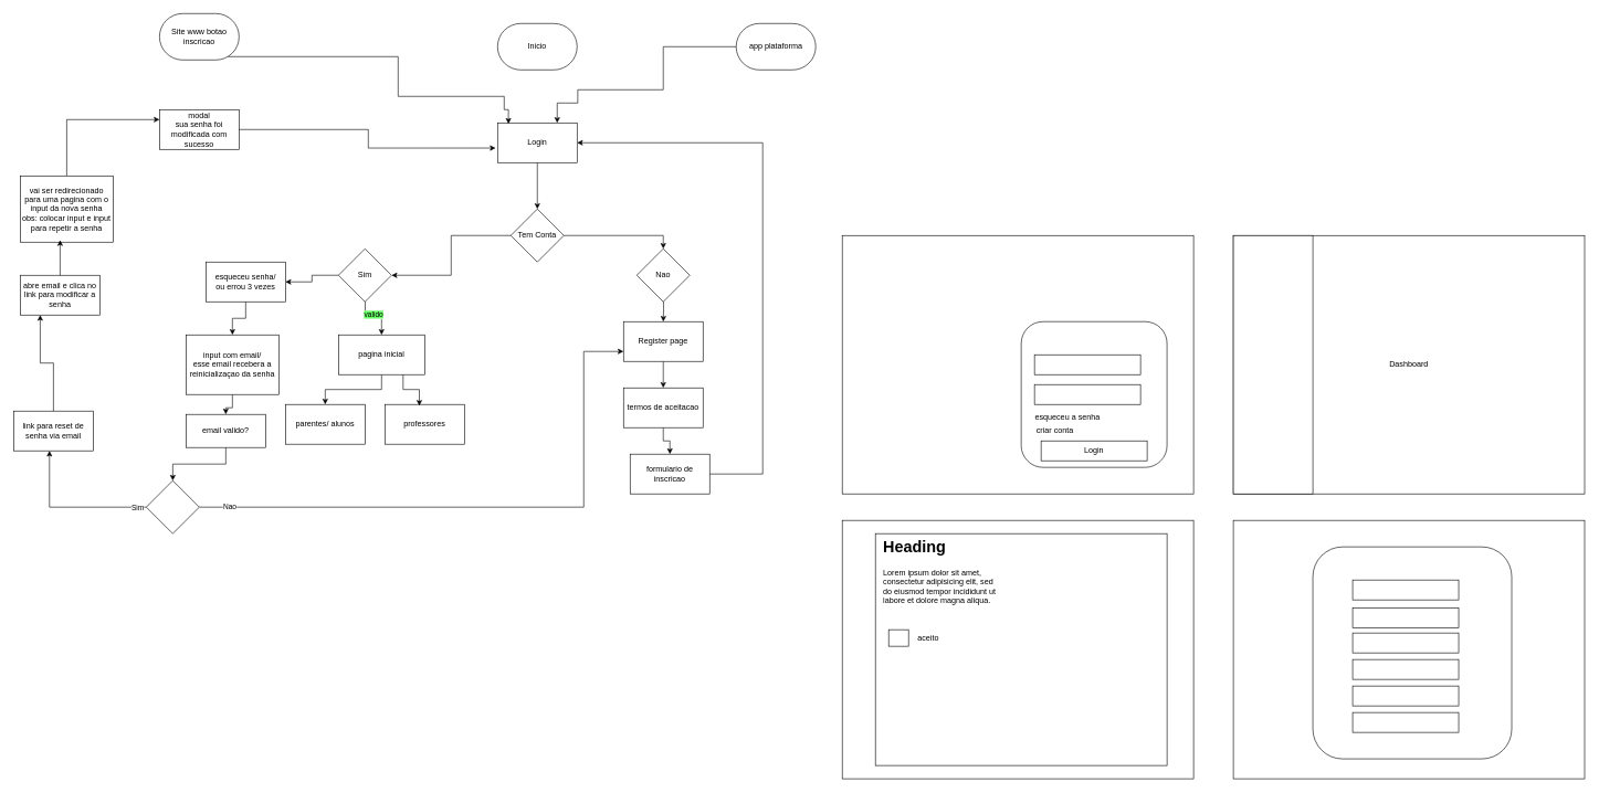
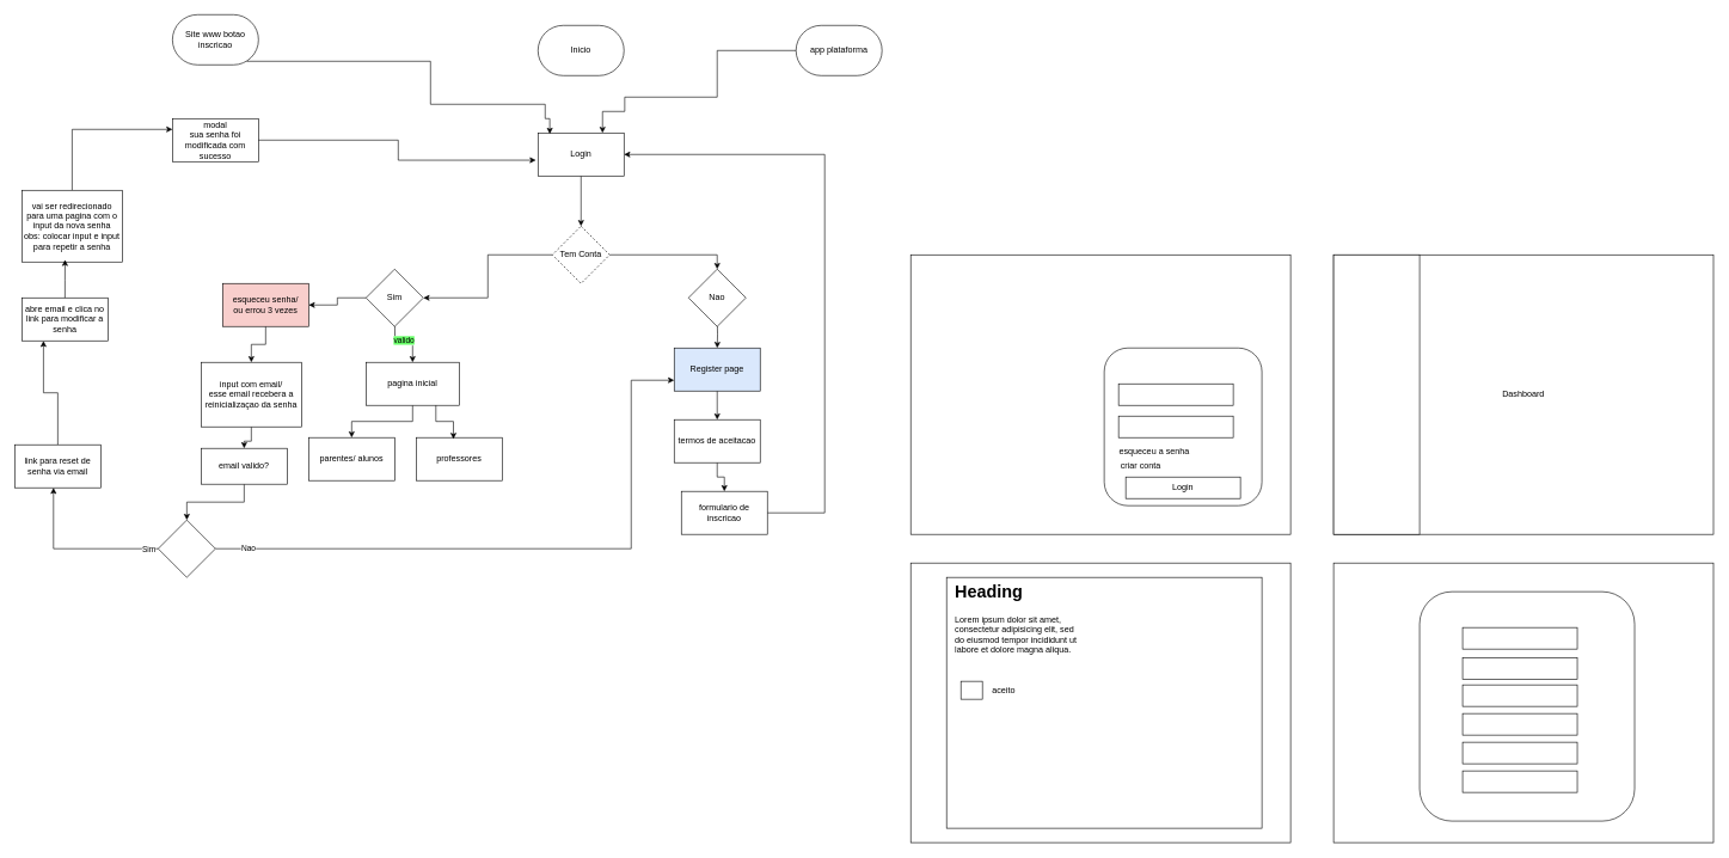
  <mxCell id="0" />
  <mxCell id="1" parent="0" />
  <mxCell id="2" value="Inicio" style="rounded=1;whiteSpace=wrap;html=1;arcSize=50;" vertex="1" parent="1"><mxGeometry x="750" y="35" width="120" height="70" as="geometry" /></mxCell>
  <mxCell id="3" style="edgeStyle=orthogonalEdgeStyle;rounded=0;orthogonalLoop=1;jettySize=auto;html=1;entryX=1;entryY=0.5;entryDx=0;entryDy=0;" edge="1" parent="1" source="5" target="27"><mxGeometry relative="1" as="geometry"><mxPoint x="610" y="415" as="targetPoint" /></mxGeometry></mxCell>
  <mxCell id="4" style="edgeStyle=orthogonalEdgeStyle;rounded=0;orthogonalLoop=1;jettySize=auto;html=1;entryX=0.5;entryY=0;entryDx=0;entryDy=0;" edge="1" parent="1" source="5" target="28"><mxGeometry relative="1" as="geometry"><mxPoint x="990" y="365" as="targetPoint" /></mxGeometry></mxCell>
- <mxCell id="5" value="Tem Conta" style="rhombus;whiteSpace=wrap;html=1;" vertex="1" parent="1"><mxGeometry x="770" y="315" width="80" height="80" as="geometry" /></mxCell>
+ <mxCell id="5" value="Tem Conta" style="rhombus;whiteSpace=wrap;html=1;dashed=1;" vertex="1" parent="1"><mxGeometry x="770" y="315" width="80" height="80" as="geometry" /></mxCell>
  <mxCell id="6" style="edgeStyle=orthogonalEdgeStyle;rounded=0;orthogonalLoop=1;jettySize=auto;html=1;entryX=0.5;entryY=0;entryDx=0;entryDy=0;" edge="1" parent="1" target="18"><mxGeometry relative="1" as="geometry"><mxPoint x="550" y="445" as="sourcePoint" /></mxGeometry></mxCell>
  <mxCell id="7" value="&lt;span style=&quot;background-color: rgb(102, 255, 102);&quot;&gt;valido&lt;/span&gt;" style="edgeLabel;html=1;align=center;verticalAlign=middle;resizable=0;points=[];" vertex="1" connectable="0" parent="6"><mxGeometry x="0.018" y="1" relative="1" as="geometry"><mxPoint as="offset" /></mxGeometry></mxCell>
  <mxCell id="8" style="edgeStyle=orthogonalEdgeStyle;rounded=0;orthogonalLoop=1;jettySize=auto;html=1;entryX=0.5;entryY=0;entryDx=0;entryDy=0;" edge="1" parent="1" target="12"><mxGeometry relative="1" as="geometry"><mxPoint x="1000" y="445" as="sourcePoint" /></mxGeometry></mxCell>
  <mxCell id="9" style="edgeStyle=orthogonalEdgeStyle;rounded=0;orthogonalLoop=1;jettySize=auto;html=1;" edge="1" parent="1" source="10" target="5"><mxGeometry relative="1" as="geometry" /></mxCell>
  <mxCell id="10" value="Login" style="rounded=0;whiteSpace=wrap;html=1;" vertex="1" parent="1"><mxGeometry x="750" y="185" width="120" height="60" as="geometry" /></mxCell>
  <mxCell id="11" style="edgeStyle=orthogonalEdgeStyle;rounded=0;orthogonalLoop=1;jettySize=auto;html=1;entryX=0.5;entryY=0;entryDx=0;entryDy=0;" edge="1" parent="1" source="12" target="14"><mxGeometry relative="1" as="geometry" /></mxCell>
- <mxCell id="12" value="Register page" style="rounded=0;whiteSpace=wrap;html=1;" vertex="1" parent="1"><mxGeometry x="940" y="485" width="120" height="60" as="geometry" /></mxCell>
+ <mxCell id="12" value="Register page" style="rounded=0;whiteSpace=wrap;html=1;fillColor=#dae8fc;" vertex="1" parent="1"><mxGeometry x="940" y="485" width="120" height="60" as="geometry" /></mxCell>
  <mxCell id="13" style="edgeStyle=orthogonalEdgeStyle;rounded=0;orthogonalLoop=1;jettySize=auto;html=1;entryX=0.5;entryY=0;entryDx=0;entryDy=0;" edge="1" parent="1" source="14" target="16"><mxGeometry relative="1" as="geometry" /></mxCell>
  <mxCell id="14" value="termos de aceitacao" style="rounded=0;whiteSpace=wrap;html=1;" vertex="1" parent="1"><mxGeometry x="940" y="585" width="120" height="60" as="geometry" /></mxCell>
  <mxCell id="15" style="edgeStyle=orthogonalEdgeStyle;rounded=0;orthogonalLoop=1;jettySize=auto;html=1;entryX=1;entryY=0.5;entryDx=0;entryDy=0;" edge="1" parent="1" source="16" target="10"><mxGeometry relative="1" as="geometry"><Array as="points"><mxPoint x="1150" y="715" /><mxPoint x="1150" y="215" /></Array></mxGeometry></mxCell>
  <mxCell id="16" value="formulario de inscricao" style="rounded=0;whiteSpace=wrap;html=1;" vertex="1" parent="1"><mxGeometry x="950" y="685" width="120" height="60" as="geometry" /></mxCell>
  <mxCell id="17" style="edgeStyle=orthogonalEdgeStyle;rounded=0;orthogonalLoop=1;jettySize=auto;html=1;entryX=0.5;entryY=0;entryDx=0;entryDy=0;" edge="1" parent="1" source="18" target="19"><mxGeometry relative="1" as="geometry" /></mxCell>
  <mxCell id="18" value="pagina inicial" style="rounded=0;whiteSpace=wrap;html=1;" vertex="1" parent="1"><mxGeometry x="510" y="505" width="130" height="60" as="geometry" /></mxCell>
  <mxCell id="19" value="parentes/ alunos" style="rounded=0;whiteSpace=wrap;html=1;" vertex="1" parent="1"><mxGeometry x="430" y="610" width="120" height="60" as="geometry" /></mxCell>
  <mxCell id="20" value="professores" style="rounded=0;whiteSpace=wrap;html=1;" vertex="1" parent="1"><mxGeometry x="580" y="610" width="120" height="60" as="geometry" /></mxCell>
  <mxCell id="21" style="edgeStyle=orthogonalEdgeStyle;rounded=0;orthogonalLoop=1;jettySize=auto;html=1;exitX=0.75;exitY=1;exitDx=0;exitDy=0;entryX=0.433;entryY=0.033;entryDx=0;entryDy=0;entryPerimeter=0;" edge="1" parent="1" source="18" target="20"><mxGeometry relative="1" as="geometry" /></mxCell>
  <mxCell id="22" style="edgeStyle=orthogonalEdgeStyle;rounded=0;orthogonalLoop=1;jettySize=auto;html=1;entryX=0.5;entryY=0;entryDx=0;entryDy=0;" edge="1" parent="1" source="23" target="56"><mxGeometry relative="1" as="geometry" /></mxCell>
- <mxCell id="23" value="esqueceu senha/&lt;div&gt;ou errou 3 vezes&lt;/div&gt;" style="whiteSpace=wrap;html=1;rounded=0;" vertex="1" parent="1"><mxGeometry x="310" y="395" width="120" height="60" as="geometry" /></mxCell>
+ <mxCell id="23" value="esqueceu senha/&lt;div&gt;ou errou 3 vezes&lt;/div&gt;" style="whiteSpace=wrap;html=1;rounded=0;fillColor=#f8cecc;" vertex="1" parent="1"><mxGeometry x="310" y="395" width="120" height="60" as="geometry" /></mxCell>
  <mxCell id="24" style="edgeStyle=orthogonalEdgeStyle;rounded=0;orthogonalLoop=1;jettySize=auto;html=1;entryX=0.25;entryY=1;entryDx=0;entryDy=0;" edge="1" parent="1" source="25" target="64"><mxGeometry relative="1" as="geometry" /></mxCell>
  <mxCell id="25" value="link para reset de senha via email" style="whiteSpace=wrap;html=1;rounded=0;" vertex="1" parent="1"><mxGeometry x="20" y="620" width="120" height="60" as="geometry" /></mxCell>
  <mxCell id="26" value="" style="edgeStyle=orthogonalEdgeStyle;rounded=0;orthogonalLoop=1;jettySize=auto;html=1;" edge="1" parent="1" source="27" target="23"><mxGeometry relative="1" as="geometry" /></mxCell>
  <mxCell id="27" value="Sim" style="rhombus;whiteSpace=wrap;html=1;" vertex="1" parent="1"><mxGeometry x="510" y="375" width="80" height="80" as="geometry" /></mxCell>
  <mxCell id="28" value="Nao" style="rhombus;whiteSpace=wrap;html=1;" vertex="1" parent="1"><mxGeometry x="960" y="375" width="80" height="80" as="geometry" /></mxCell>
  <mxCell id="29" style="edgeStyle=orthogonalEdgeStyle;rounded=0;orthogonalLoop=1;jettySize=auto;html=1;entryX=0.137;entryY=0.023;entryDx=0;entryDy=0;exitX=0.95;exitY=0.751;exitDx=0;exitDy=0;exitPerimeter=0;entryPerimeter=0;" edge="1" parent="1" source="30" target="10"><mxGeometry relative="1" as="geometry"><Array as="points"><mxPoint x="344" y="85" /><mxPoint x="600" y="85" /><mxPoint x="600" y="145" /><mxPoint x="760" y="145" /><mxPoint x="760" y="165" /><mxPoint x="766" y="165" /></Array></mxGeometry></mxCell>
  <mxCell id="30" value="Site www botao inscricao" style="rounded=1;whiteSpace=wrap;html=1;arcSize=50;" vertex="1" parent="1"><mxGeometry x="240" y="20" width="120" height="70" as="geometry" /></mxCell>
  <mxCell id="31" style="edgeStyle=orthogonalEdgeStyle;rounded=0;orthogonalLoop=1;jettySize=auto;html=1;exitX=0;exitY=0.5;exitDx=0;exitDy=0;entryX=0.75;entryY=0;entryDx=0;entryDy=0;" edge="1" parent="1" source="32" target="10"><mxGeometry relative="1" as="geometry"><mxPoint x="1030" y="115" as="sourcePoint" /><mxPoint x="840" y="155" as="targetPoint" /><Array as="points"><mxPoint x="1000" y="70" /><mxPoint x="1000" y="135" /><mxPoint x="871" y="135" /><mxPoint x="871" y="155" /><mxPoint x="840" y="155" /></Array></mxGeometry></mxCell>
  <mxCell id="32" value="app plataforma" style="rounded=1;whiteSpace=wrap;html=1;arcSize=50;" vertex="1" parent="1"><mxGeometry x="1110" y="35" width="120" height="70" as="geometry" /></mxCell>
  <mxCell id="33" value="" style="rounded=0;whiteSpace=wrap;html=1;" vertex="1" parent="1"><mxGeometry x="1270" y="355" width="530" height="390" as="geometry" /></mxCell>
  <mxCell id="34" value="" style="rounded=1;whiteSpace=wrap;html=1;" vertex="1" parent="1"><mxGeometry x="1540" y="485" width="220" height="220" as="geometry" /></mxCell>
  <mxCell id="35" value="" style="rounded=0;whiteSpace=wrap;html=1;" vertex="1" parent="1"><mxGeometry x="1560" y="535" width="160" height="30" as="geometry" /></mxCell>
  <mxCell id="36" value="" style="rounded=0;whiteSpace=wrap;html=1;" vertex="1" parent="1"><mxGeometry x="1560" y="580" width="160" height="30" as="geometry" /></mxCell>
  <mxCell id="37" value="criar conta" style="text;html=1;align=center;verticalAlign=middle;whiteSpace=wrap;rounded=0;" vertex="1" parent="1"><mxGeometry x="1531" y="635" width="120" height="30" as="geometry" /></mxCell>
  <mxCell id="38" value="Login" style="rounded=0;whiteSpace=wrap;html=1;" vertex="1" parent="1"><mxGeometry x="1570" y="665" width="160" height="30" as="geometry" /></mxCell>
  <mxCell id="39" value="esqueceu a senha" style="text;html=1;align=center;verticalAlign=middle;whiteSpace=wrap;rounded=0;" vertex="1" parent="1"><mxGeometry x="1550" y="615" width="120" height="30" as="geometry" /></mxCell>
  <mxCell id="40" value="Dashboard" style="rounded=0;whiteSpace=wrap;html=1;" vertex="1" parent="1"><mxGeometry x="1860" y="355" width="530" height="390" as="geometry" /></mxCell>
  <mxCell id="41" value="" style="rounded=0;whiteSpace=wrap;html=1;" vertex="1" parent="1"><mxGeometry x="1860" y="355" width="120" height="390" as="geometry" /></mxCell>
  <mxCell id="42" value="" style="rounded=0;whiteSpace=wrap;html=1;" vertex="1" parent="1"><mxGeometry x="1270" y="785" width="530" height="390" as="geometry" /></mxCell>
  <mxCell id="43" value="" style="rounded=0;whiteSpace=wrap;html=1;" vertex="1" parent="1"><mxGeometry x="1320" y="805" width="440" height="350" as="geometry" /></mxCell>
  <mxCell id="44" value="&lt;h1 style=&quot;margin-top: 0px;&quot;&gt;Heading&lt;/h1&gt;&lt;h1 style=&quot;margin-top: 0px;&quot;&gt;&lt;p style=&quot;font-size: 12px; font-weight: 400;&quot;&gt;Lorem ipsum dolor sit amet, consectetur adipisicing elit, sed do eiusmod tempor incididunt ut labore et dolore magna aliqua.&lt;/p&gt;&lt;/h1&gt;&lt;h1 style=&quot;margin-top: 0px;&quot;&gt;Heading&lt;/h1&gt;&lt;h1 style=&quot;margin-top: 0px;&quot;&gt;&lt;p style=&quot;font-size: 12px; font-weight: 400;&quot;&gt;Lorem ipsum dolor sit amet, consectetur adipisicing elit, sed do eiusmod tempor incididunt ut labore et dolore magna aliqua.&lt;/p&gt;&lt;/h1&gt;" style="text;html=1;whiteSpace=wrap;overflow=hidden;rounded=0;" vertex="1" parent="1"><mxGeometry x="1330" y="805" width="180" height="120" as="geometry" /></mxCell>
  <mxCell id="45" value="" style="rounded=0;whiteSpace=wrap;html=1;" vertex="1" parent="1"><mxGeometry x="1340" y="950" width="30" height="25" as="geometry" /></mxCell>
  <mxCell id="46" value="aceito" style="text;html=1;align=center;verticalAlign=middle;whiteSpace=wrap;rounded=0;" vertex="1" parent="1"><mxGeometry x="1370" y="947.5" width="60" height="30" as="geometry" /></mxCell>
  <mxCell id="47" value="" style="rounded=0;whiteSpace=wrap;html=1;" vertex="1" parent="1"><mxGeometry x="1860" y="785" width="530" height="390" as="geometry" /></mxCell>
  <mxCell id="48" value="" style="rounded=1;whiteSpace=wrap;html=1;" vertex="1" parent="1"><mxGeometry x="1980" y="825" width="300" height="320" as="geometry" /></mxCell>
  <mxCell id="49" value="" style="rounded=0;whiteSpace=wrap;html=1;" vertex="1" parent="1"><mxGeometry x="2040" y="875" width="160" height="30" as="geometry" /></mxCell>
  <mxCell id="50" value="" style="rounded=0;whiteSpace=wrap;html=1;" vertex="1" parent="1"><mxGeometry x="2040" y="917.5" width="160" height="30" as="geometry" /></mxCell>
  <mxCell id="51" value="" style="rounded=0;whiteSpace=wrap;html=1;" vertex="1" parent="1"><mxGeometry x="2040" y="955" width="160" height="30" as="geometry" /></mxCell>
  <mxCell id="52" value="" style="rounded=0;whiteSpace=wrap;html=1;" vertex="1" parent="1"><mxGeometry x="2040" y="995" width="160" height="30" as="geometry" /></mxCell>
  <mxCell id="53" value="" style="rounded=0;whiteSpace=wrap;html=1;" vertex="1" parent="1"><mxGeometry x="2040" y="1035" width="160" height="30" as="geometry" /></mxCell>
  <mxCell id="54" value="" style="rounded=0;whiteSpace=wrap;html=1;" vertex="1" parent="1"><mxGeometry x="2040" y="1075" width="160" height="30" as="geometry" /></mxCell>
  <mxCell id="55" value="" style="edgeStyle=orthogonalEdgeStyle;rounded=0;orthogonalLoop=1;jettySize=auto;html=1;" edge="1" parent="1" source="56" target="63"><mxGeometry relative="1" as="geometry" /></mxCell>
  <mxCell id="56" value="input com email/&lt;div&gt;esse email recebera a reinicializaçao da senha&lt;/div&gt;" style="whiteSpace=wrap;html=1;rounded=0;" vertex="1" parent="1"><mxGeometry x="280" y="505" width="140" height="90" as="geometry" /></mxCell>
  <mxCell id="57" style="edgeStyle=orthogonalEdgeStyle;rounded=0;orthogonalLoop=1;jettySize=auto;html=1;exitX=0;exitY=0.5;exitDx=0;exitDy=0;entryX=0.45;entryY=1;entryDx=0;entryDy=0;entryPerimeter=0;" edge="1" parent="1" source="61" target="25"><mxGeometry relative="1" as="geometry"><mxPoint x="60" y="685" as="targetPoint" /></mxGeometry></mxCell>
  <mxCell id="58" value="Sim" style="edgeLabel;html=1;align=center;verticalAlign=middle;resizable=0;points=[];" vertex="1" connectable="0" parent="57"><mxGeometry x="-0.88" y="1" relative="1" as="geometry"><mxPoint as="offset" /></mxGeometry></mxCell>
  <mxCell id="59" style="edgeStyle=orthogonalEdgeStyle;rounded=0;orthogonalLoop=1;jettySize=auto;html=1;exitX=1;exitY=0.5;exitDx=0;exitDy=0;entryX=0;entryY=0.75;entryDx=0;entryDy=0;" edge="1" parent="1" source="61" target="12"><mxGeometry relative="1" as="geometry"><Array as="points"><mxPoint x="880" y="765" /><mxPoint x="880" y="530" /></Array></mxGeometry></mxCell>
  <mxCell id="60" value="Nao" style="edgeLabel;html=1;align=center;verticalAlign=middle;resizable=0;points=[];" vertex="1" connectable="0" parent="59"><mxGeometry x="-0.898" y="1" relative="1" as="geometry"><mxPoint as="offset" /></mxGeometry></mxCell>
  <mxCell id="61" value="" style="rhombus;whiteSpace=wrap;html=1;" vertex="1" parent="1"><mxGeometry x="220" y="725" width="80" height="80" as="geometry" /></mxCell>
  <mxCell id="62" style="edgeStyle=orthogonalEdgeStyle;rounded=0;orthogonalLoop=1;jettySize=auto;html=1;entryX=0.5;entryY=0;entryDx=0;entryDy=0;" edge="1" parent="1" source="63" target="61"><mxGeometry relative="1" as="geometry"><mxPoint x="300" y="765" as="targetPoint" /></mxGeometry></mxCell>
  <mxCell id="63" value="email valido?" style="whiteSpace=wrap;html=1;rounded=0;" vertex="1" parent="1"><mxGeometry x="280" y="625" width="120" height="50" as="geometry" /></mxCell>
  <mxCell id="64" value="abre email e clica no link para modificar a senha" style="whiteSpace=wrap;html=1;rounded=0;" vertex="1" parent="1"><mxGeometry x="30" y="415" width="120" height="60" as="geometry" /></mxCell>
  <mxCell id="65" style="edgeStyle=orthogonalEdgeStyle;rounded=0;orthogonalLoop=1;jettySize=auto;html=1;exitX=0.5;exitY=0;exitDx=0;exitDy=0;entryX=0;entryY=0.25;entryDx=0;entryDy=0;" edge="1" parent="1" source="66" target="67"><mxGeometry relative="1" as="geometry" /></mxCell>
  <mxCell id="66" value="vai ser redirecionado para uma pagina com o input da nova senha&lt;br&gt;obs: colocar input e input para repetir a senha" style="whiteSpace=wrap;html=1;rounded=0;" vertex="1" parent="1"><mxGeometry x="30" y="265" width="140" height="100" as="geometry" /></mxCell>
  <mxCell id="67" value="modal&lt;br&gt;sua senha foi modificada com sucesso" style="whiteSpace=wrap;html=1;rounded=0;" vertex="1" parent="1"><mxGeometry x="240" y="165" width="120" height="60" as="geometry" /></mxCell>
  <mxCell id="68" style="edgeStyle=orthogonalEdgeStyle;rounded=0;orthogonalLoop=1;jettySize=auto;html=1;entryX=-0.025;entryY=0.633;entryDx=0;entryDy=0;entryPerimeter=0;" edge="1" parent="1" source="67" target="10"><mxGeometry relative="1" as="geometry" /></mxCell>
  <mxCell id="69" style="edgeStyle=orthogonalEdgeStyle;rounded=0;orthogonalLoop=1;jettySize=auto;html=1;exitX=0.5;exitY=0;exitDx=0;exitDy=0;entryX=0.429;entryY=0.97;entryDx=0;entryDy=0;entryPerimeter=0;" edge="1" parent="1" source="64" target="66"><mxGeometry relative="1" as="geometry" /></mxCell>
